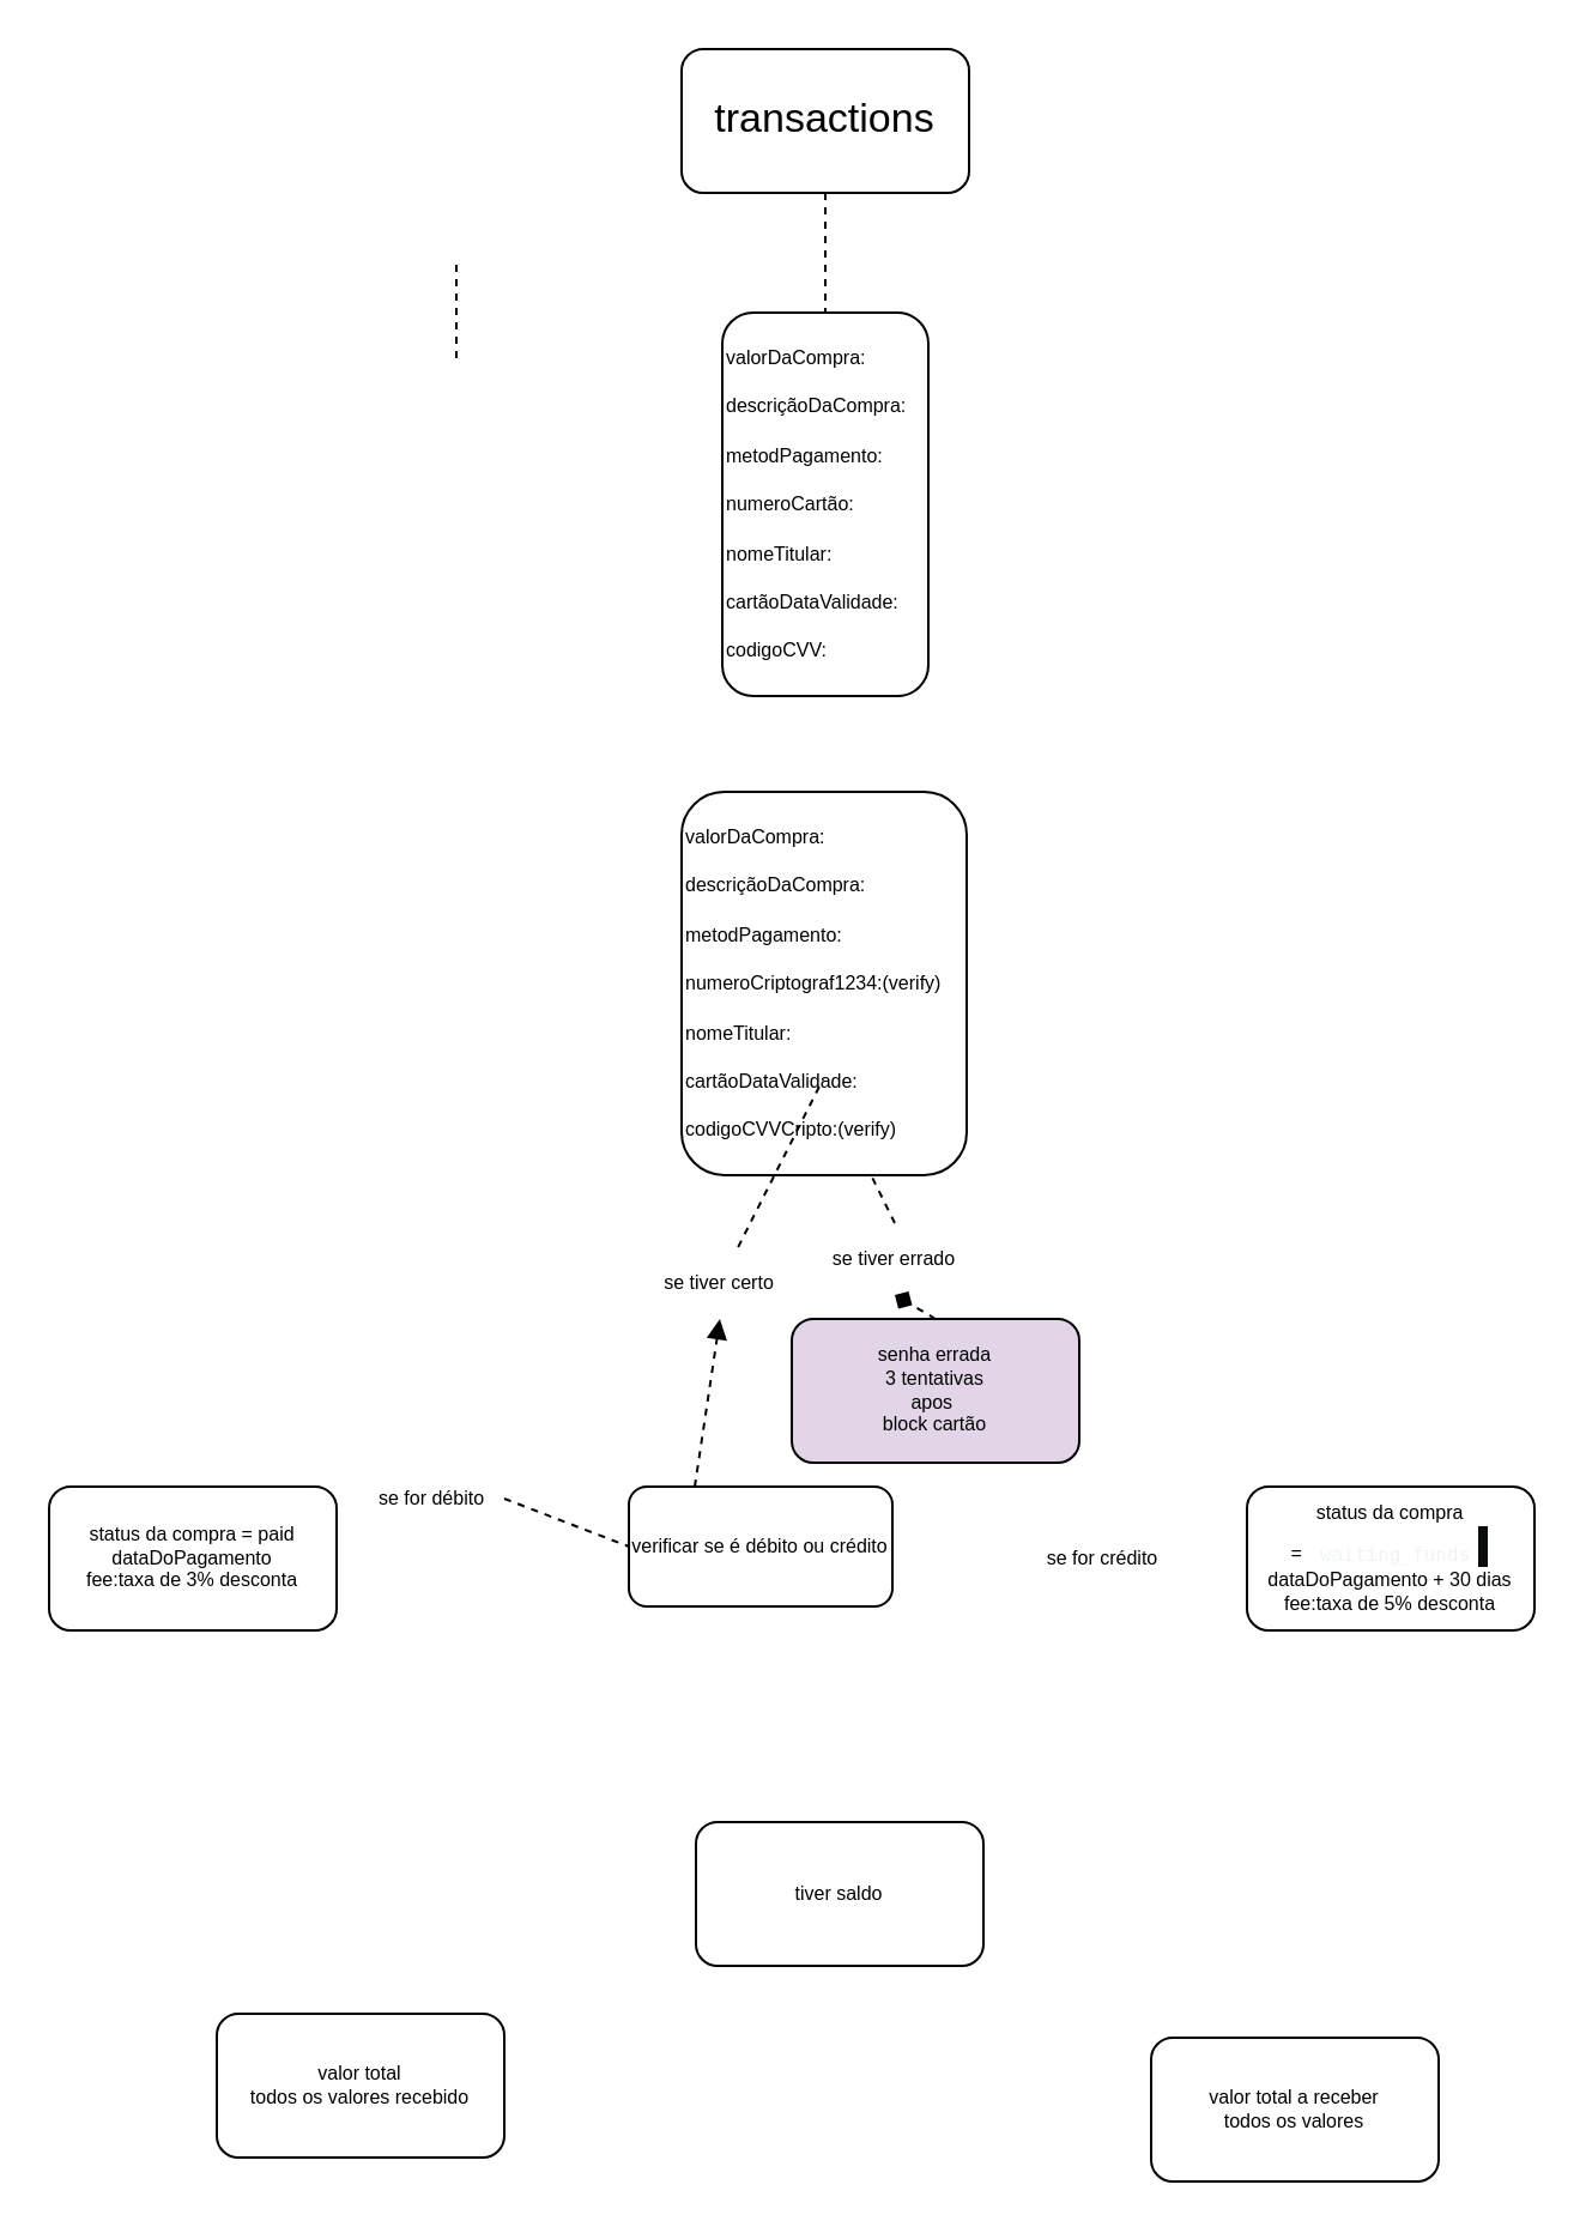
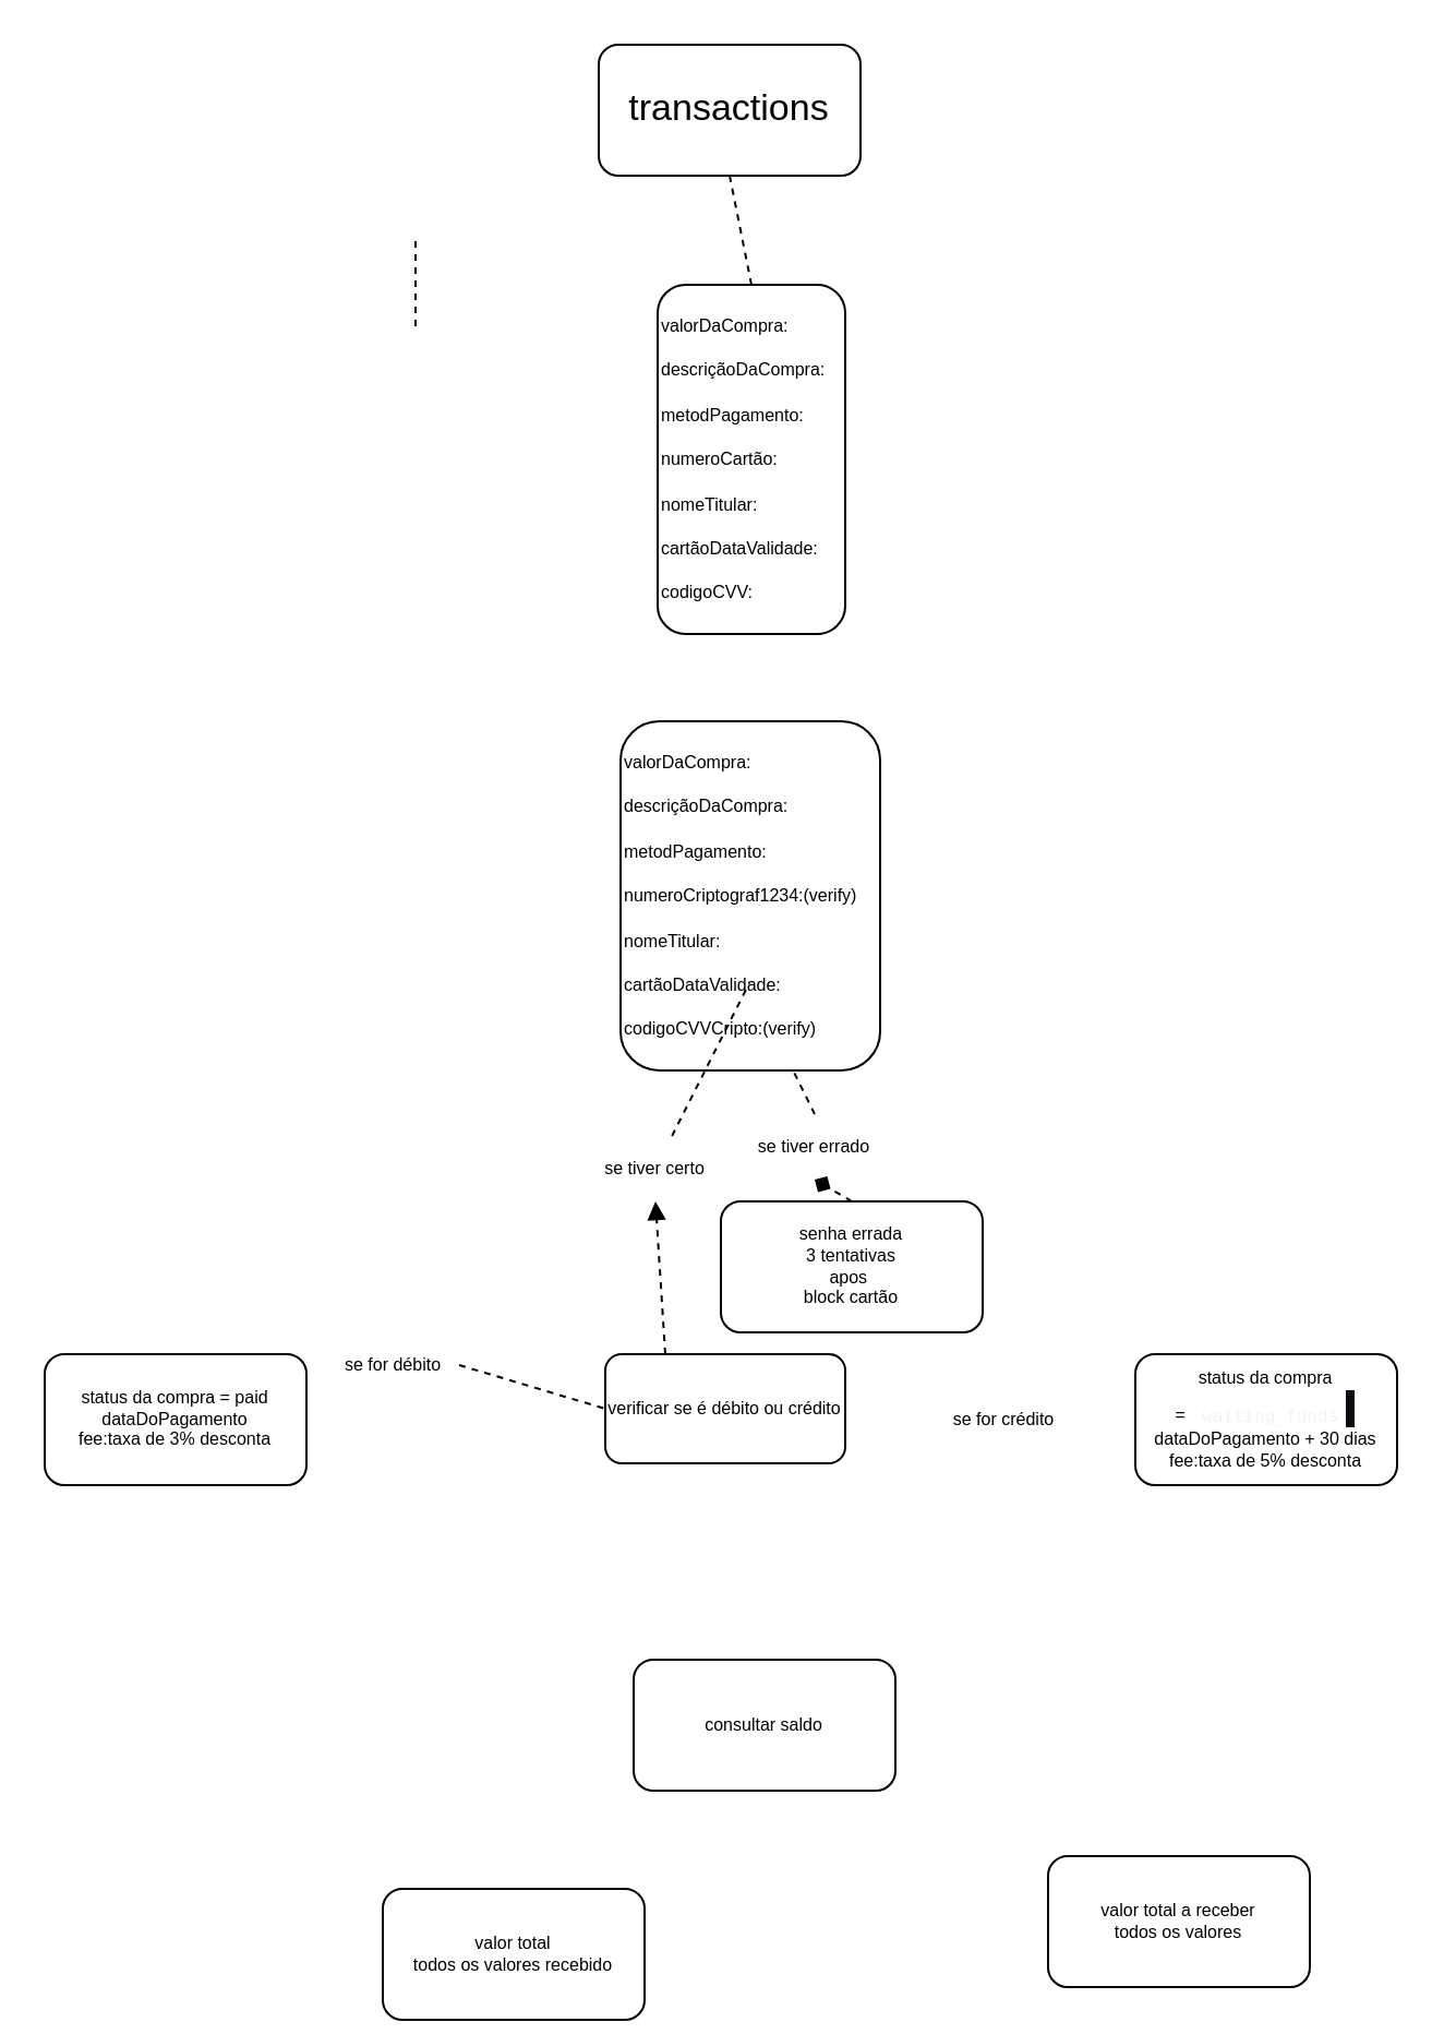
  <mxCell id="0" />
  <mxCell id="1" parent="0" />
- <mxCell id="2" value="transactions" style="rounded=1;whiteSpace=wrap;html=1;fontSize=17;" parent="1" vertex="1"><mxGeometry x="284" y="20" width="120" height="60" as="geometry" /></mxCell>
+ <mxCell id="2" value="transactions" style="rounded=1;whiteSpace=wrap;html=1;fontSize=17;" parent="1" vertex="1"><mxGeometry x="274" y="20" width="120" height="60" as="geometry" /></mxCell>
  <mxCell id="3" value="" style="endArrow=none;dashed=1;html=1;fontSize=17;exitX=1;exitY=0;exitDx=0;exitDy=0;" parent="1" edge="1"><mxGeometry width="50" height="50" relative="1" as="geometry"><mxPoint x="190" y="110" as="sourcePoint" /><mxPoint x="190" y="150" as="targetPoint" /></mxGeometry></mxCell>
  <mxCell id="4" value="&lt;font style=&quot;font-size: 8px&quot;&gt;valorDaCompra:&lt;br&gt;descriçãoDaCompra:&lt;br&gt;metodPagamento:&lt;br&gt;numeroCartão:&lt;br&gt;nomeTitular:&lt;br&gt;cartãoDataValidade:&lt;br&gt;codigoCVV:&lt;br&gt;&lt;/font&gt;" style="rounded=1;whiteSpace=wrap;html=1;fontSize=17;align=left;verticalAlign=top;" parent="1" vertex="1"><mxGeometry x="301" y="130" width="86" height="160" as="geometry" /></mxCell>
  <mxCell id="5" value="" style="endArrow=none;dashed=1;html=1;fontSize=8;exitX=0.5;exitY=1;exitDx=0;exitDy=0;entryX=0.5;entryY=0;entryDx=0;entryDy=0;" parent="1" source="2" target="4" edge="1"><mxGeometry width="50" height="50" relative="1" as="geometry"><mxPoint x="390" y="240" as="sourcePoint" /><mxPoint x="440" y="190" as="targetPoint" /></mxGeometry></mxCell>
  <mxCell id="6" value="&lt;font style=&quot;font-size: 8px&quot;&gt;valorDaCompra:&lt;br&gt;descriçãoDaCompra:&lt;br&gt;metodPagamento:&lt;br&gt;numeroCriptograf1234:(verify)&lt;br&gt;nomeTitular:&lt;br&gt;cartãoDataValidade:&lt;br&gt;codigoCVVCripto:(verify)&lt;br&gt;&lt;/font&gt;" style="rounded=1;whiteSpace=wrap;html=1;fontSize=17;align=left;verticalAlign=top;" parent="1" vertex="1"><mxGeometry x="284" y="330" width="119" height="160" as="geometry" /></mxCell>
- <mxCell id="7" value="senha errada&lt;br&gt;3 tentativas&lt;br&gt;apos&amp;nbsp;&lt;br&gt;block cartão" style="rounded=1;whiteSpace=wrap;html=1;fontSize=8;fillColor=#e1d5e7;" parent="1" vertex="1"><mxGeometry x="330" y="550" width="120" height="60" as="geometry" /></mxCell>
+ <mxCell id="7" value="senha errada&lt;br&gt;3 tentativas&lt;br&gt;apos&amp;nbsp;&lt;br&gt;block cartão" style="rounded=1;whiteSpace=wrap;html=1;fontSize=8;" parent="1" vertex="1"><mxGeometry x="330" y="550" width="120" height="60" as="geometry" /></mxCell>
  <mxCell id="8" value="se tiver errado" style="text;html=1;strokeColor=none;fillColor=none;align=center;verticalAlign=middle;whiteSpace=wrap;rounded=0;fontSize=8;" parent="1" vertex="1"><mxGeometry x="343" y="510" width="60" height="30" as="geometry" /></mxCell>
  <mxCell id="9" value="" style="endArrow=diamond;dashed=1;html=1;fontSize=8;entryX=0.5;entryY=1;entryDx=0;entryDy=0;exitX=0.5;exitY=0;exitDx=0;exitDy=0;" parent="1" source="7" target="8" edge="1"><mxGeometry width="50" height="50" relative="1" as="geometry"><mxPoint x="270" y="630" as="sourcePoint" /><mxPoint x="320" y="580" as="targetPoint" /></mxGeometry></mxCell>
  <mxCell id="10" value="" style="endArrow=none;dashed=1;html=1;fontSize=8;entryX=0.5;entryY=1;entryDx=0;entryDy=0;" parent="1" source="11" edge="1"><mxGeometry width="50" height="50" relative="1" as="geometry"><mxPoint x="343" y="525" as="sourcePoint" /><mxPoint x="343" y="450" as="targetPoint" /></mxGeometry></mxCell>
  <mxCell id="11" value="se tiver certo" style="text;html=1;strokeColor=none;fillColor=none;align=center;verticalAlign=middle;whiteSpace=wrap;rounded=0;fontSize=8;" parent="1" vertex="1"><mxGeometry x="270" y="520" width="60" height="30" as="geometry" /></mxCell>
  <mxCell id="12" value="" style="endArrow=none;dashed=1;html=1;fontSize=8;entryX=0.668;entryY=1.005;entryDx=0;entryDy=0;exitX=0.5;exitY=0;exitDx=0;exitDy=0;entryPerimeter=0;" parent="1" source="8" target="6" edge="1"><mxGeometry width="50" height="50" relative="1" as="geometry"><mxPoint x="280" y="510" as="sourcePoint" /><mxPoint x="330" y="460" as="targetPoint" /></mxGeometry></mxCell>
- <mxCell id="13" value="verificar se é débito ou crédito" style="rounded=1;whiteSpace=wrap;html=1;fontSize=8;" parent="1" vertex="1"><mxGeometry x="262" y="620" width="110" height="50" as="geometry" /></mxCell>
+ <mxCell id="13" value="verificar se é débito ou crédito" style="rounded=1;whiteSpace=wrap;html=1;fontSize=8;" parent="1" vertex="1"><mxGeometry x="277" y="620" width="110" height="50" as="geometry" /></mxCell>
  <mxCell id="14" value="" style="endArrow=block;dashed=1;html=1;fontSize=8;entryX=0.5;entryY=1;entryDx=0;entryDy=0;exitX=0.25;exitY=0;exitDx=0;exitDy=0;" parent="1" source="13" target="11" edge="1"><mxGeometry width="50" height="50" relative="1" as="geometry"><mxPoint x="230" y="630" as="sourcePoint" /><mxPoint x="280" y="580" as="targetPoint" /></mxGeometry></mxCell>
  <mxCell id="15" value="status da compra = paid&lt;br&gt;dataDoPagamento&lt;br&gt;fee:taxa de 3% desconta" style="rounded=1;whiteSpace=wrap;html=1;fontSize=8;" parent="1" vertex="1"><mxGeometry x="20" y="620" width="120" height="60" as="geometry" /></mxCell>
  <mxCell id="16" value="se for débito" style="text;html=1;strokeColor=none;fillColor=none;align=center;verticalAlign=middle;whiteSpace=wrap;rounded=0;fontSize=8;" parent="1" vertex="1"><mxGeometry x="150" y="610" width="60" height="30" as="geometry" /></mxCell>
  <mxCell id="17" value="" style="endArrow=none;dashed=1;html=1;fontSize=8;entryX=0;entryY=0.5;entryDx=0;entryDy=0;exitX=1;exitY=0.5;exitDx=0;exitDy=0;" parent="1" source="16" target="13" edge="1"><mxGeometry width="50" height="50" relative="1" as="geometry"><mxPoint x="230" y="630" as="sourcePoint" /><mxPoint x="280" y="580" as="targetPoint" /></mxGeometry></mxCell>
  <mxCell id="18" value="status da compra =&amp;nbsp;&amp;nbsp;&lt;code style=&quot;box-sizing: border-box ; font-family: , , &amp;#34;sf mono&amp;#34; , &amp;#34;menlo&amp;#34; , &amp;#34;consolas&amp;#34; , &amp;#34;liberation mono&amp;#34; , monospace ; padding: 0.2em 0.4em ; margin: 0px ; border-radius: 6px ; color: rgb(240 , 243 , 246) ; text-align: left&quot;&gt;&lt;font style=&quot;font-size: 8px&quot;&gt;waiting_funds&lt;/font&gt;&lt;/code&gt;&lt;span style=&quot;color: rgb(240 , 243 , 246) ; font-family: , &amp;#34;blinkmacsystemfont&amp;#34; , &amp;#34;segoe ui&amp;#34; , &amp;#34;helvetica&amp;#34; , &amp;#34;arial&amp;#34; , sans-serif , &amp;#34;apple color emoji&amp;#34; , &amp;#34;segoe ui emoji&amp;#34; ; font-size: 16px ; text-align: left ; background-color: rgb(10 , 12 , 16)&quot;&gt;&amp;nbsp;&lt;/span&gt;&lt;br&gt;dataDoPagamento + 30 dias&lt;br&gt;fee:taxa de 5% desconta" style="rounded=1;whiteSpace=wrap;html=1;fontSize=8;" parent="1" vertex="1"><mxGeometry x="520" y="620" width="120" height="60" as="geometry" /></mxCell>
  <mxCell id="19" value="se for crédito" style="text;html=1;strokeColor=none;fillColor=none;align=center;verticalAlign=middle;whiteSpace=wrap;rounded=0;fontSize=8;" parent="1" vertex="1"><mxGeometry x="430" y="635" width="60" height="30" as="geometry" /></mxCell>
- <mxCell id="20" value="tiver saldo" style="rounded=1;whiteSpace=wrap;html=1;fontSize=8;" parent="1" vertex="1"><mxGeometry x="290" y="760" width="120" height="60" as="geometry" /></mxCell>
- <mxCell id="21" value="valor total&lt;br&gt;todos os valores recebido" style="rounded=1;whiteSpace=wrap;html=1;fontSize=8;" parent="1" vertex="1"><mxGeometry x="90" y="840" width="120" height="60" as="geometry" /></mxCell>
+ <mxCell id="20" value="consultar saldo" style="rounded=1;whiteSpace=wrap;html=1;fontSize=8;" parent="1" vertex="1"><mxGeometry x="290" y="760" width="120" height="60" as="geometry" /></mxCell>
+ <mxCell id="21" value="valor total&lt;br&gt;todos os valores recebido" style="rounded=1;whiteSpace=wrap;html=1;fontSize=8;" parent="1" vertex="1"><mxGeometry x="175" y="865" width="120" height="60" as="geometry" /></mxCell>
  <mxCell id="22" value="valor total a receber&lt;br&gt;todos os valores" style="rounded=1;whiteSpace=wrap;html=1;fontSize=8;" parent="1" vertex="1"><mxGeometry x="480" y="850" width="120" height="60" as="geometry" /></mxCell>
